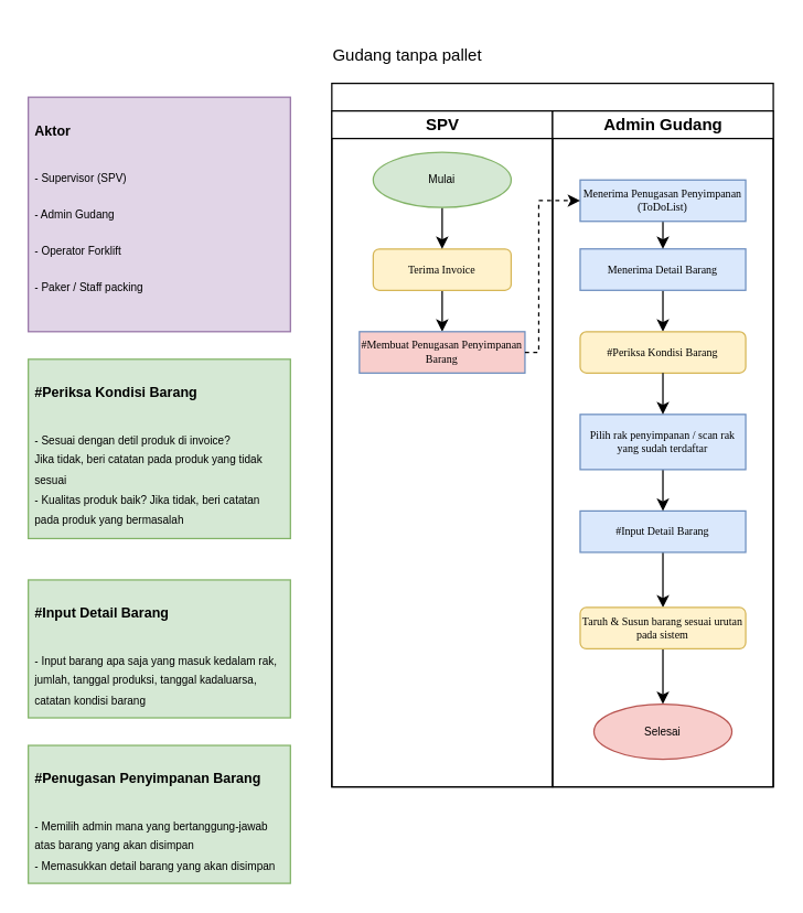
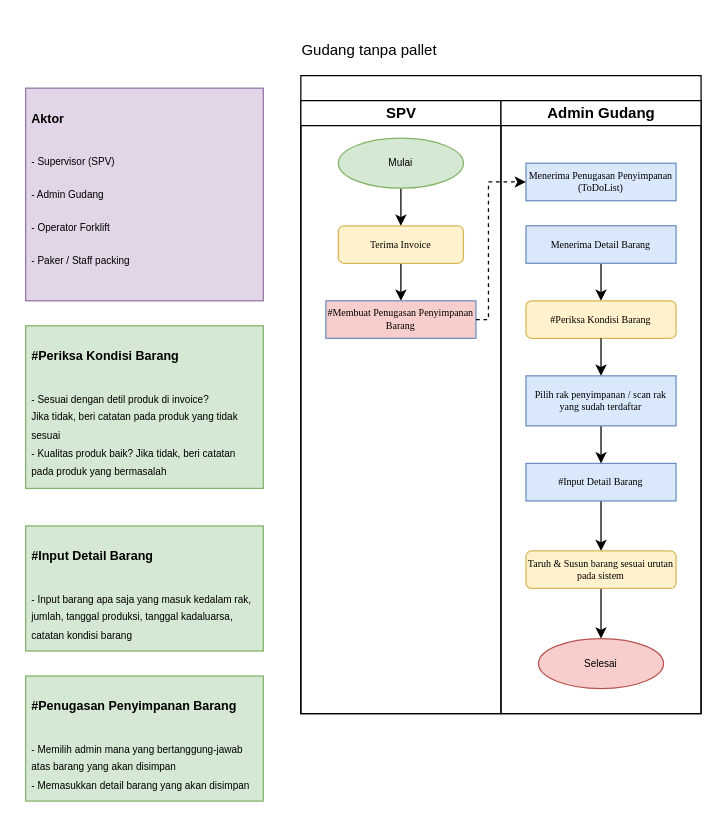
  <mxCell id="0" />
  <mxCell id="1" parent="0" />
  <mxCell id="2" value="" style="swimlane;html=1;childLayout=stackLayout;startSize=20;rounded=0;shadow=0;labelBackgroundColor=none;strokeWidth=1;fontFamily=Verdana;fontSize=8;align=center;" parent="1" vertex="1"><mxGeometry x="240" y="60" width="320" height="510" as="geometry" /></mxCell>
  <mxCell id="3" value="SPV" style="swimlane;html=1;startSize=20;" parent="2" vertex="1"><mxGeometry y="20" width="160" height="490" as="geometry" /></mxCell>
  <mxCell id="4" value="" style="edgeStyle=orthogonalEdgeStyle;rounded=0;orthogonalLoop=1;jettySize=auto;html=1;" parent="3" source="5" edge="1"><mxGeometry relative="1" as="geometry"><mxPoint x="80.029" y="160" as="targetPoint" /></mxGeometry></mxCell>
  <mxCell id="5" value="Terima Invoice" style="rounded=1;whiteSpace=wrap;html=1;shadow=0;labelBackgroundColor=none;strokeWidth=1;fontFamily=Verdana;fontSize=8;align=center;fillColor=#fff2cc;strokeColor=#d6b656;" parent="3" vertex="1"><mxGeometry x="30" y="100" width="100" height="30" as="geometry" /></mxCell>
  <mxCell id="6" value="" style="edgeStyle=orthogonalEdgeStyle;rounded=0;orthogonalLoop=1;jettySize=auto;html=1;fontSize=8;" parent="3" source="7" edge="1"><mxGeometry relative="1" as="geometry"><mxPoint x="80" y="100" as="targetPoint" /></mxGeometry></mxCell>
  <mxCell id="7" value="Mulai" style="ellipse;whiteSpace=wrap;html=1;fontSize=8;fillColor=#d5e8d4;strokeColor=#82b366;" parent="3" vertex="1"><mxGeometry x="30" y="30" width="100" height="40" as="geometry" /></mxCell>
  <mxCell id="8" value="&lt;font face=&quot;Verdana&quot;&gt;#Membuat Penugasan Penyimpanan Barang&lt;/font&gt;" style="rounded=0;whiteSpace=wrap;html=1;fontSize=8;fillColor=#f8cecc;strokeColor=#6c8ebf;" parent="3" vertex="1"><mxGeometry x="20" y="160" width="120" height="30" as="geometry" /></mxCell>
  <mxCell id="9" value="Admin Gudang" style="swimlane;html=1;startSize=20;" parent="2" vertex="1"><mxGeometry x="160" y="20" width="160" height="490" as="geometry" /></mxCell>
  <mxCell id="10" value="" style="edgeStyle=orthogonalEdgeStyle;rounded=0;orthogonalLoop=1;jettySize=auto;html=1;exitX=0.5;exitY=1;exitDx=0;exitDy=0;" parent="9" source="12" edge="1"><mxGeometry relative="1" as="geometry"><mxPoint x="80.029" y="135" as="sourcePoint" /><mxPoint x="80" y="160" as="targetPoint" /></mxGeometry></mxCell>
  <mxCell id="11" value="#Periksa Kondisi Barang" style="whiteSpace=wrap;html=1;fontSize=8;fontFamily=Verdana;rounded=1;shadow=0;labelBackgroundColor=none;strokeWidth=1;fillColor=#fff2cc;strokeColor=#d6b656;" parent="9" vertex="1"><mxGeometry x="20" y="160" width="120" height="30" as="geometry" /></mxCell>
  <mxCell id="12" value="&lt;span style=&quot;font-family: Verdana;&quot;&gt;Menerima Detail Barang&lt;/span&gt;" style="rounded=0;whiteSpace=wrap;html=1;fontSize=8;fillColor=#dae8fc;strokeColor=#6c8ebf;" parent="9" vertex="1"><mxGeometry x="20" y="100" width="120" height="30" as="geometry" /></mxCell>
  <mxCell id="13" value="" style="edgeStyle=orthogonalEdgeStyle;rounded=0;orthogonalLoop=1;jettySize=auto;html=1;fontSize=8;" parent="9" source="14" edge="1"><mxGeometry relative="1" as="geometry"><mxPoint x="80" y="360" as="targetPoint" /></mxGeometry></mxCell>
  <mxCell id="14" value="&lt;font face=&quot;Verdana&quot;&gt;#Input Detail Barang&lt;/font&gt;" style="rounded=0;whiteSpace=wrap;html=1;fontSize=8;fillColor=#dae8fc;strokeColor=#6c8ebf;" parent="9" vertex="1"><mxGeometry x="20" y="290" width="120" height="30" as="geometry" /></mxCell>
  <mxCell id="15" value="" style="edgeStyle=orthogonalEdgeStyle;rounded=0;orthogonalLoop=1;jettySize=auto;html=1;fontSize=8;" parent="9" source="16" edge="1"><mxGeometry relative="1" as="geometry"><mxPoint x="80" y="430" as="targetPoint" /></mxGeometry></mxCell>
  <mxCell id="16" value="Taruh &amp;amp; Susun barang sesuai urutan pada sistem" style="whiteSpace=wrap;html=1;fontSize=8;fontFamily=Verdana;rounded=1;shadow=0;labelBackgroundColor=none;strokeWidth=1;fillColor=#fff2cc;strokeColor=#d6b656;" parent="9" vertex="1"><mxGeometry x="20" y="360" width="120" height="30" as="geometry" /></mxCell>
- <mxCell id="17" style="edgeStyle=orthogonalEdgeStyle;rounded=0;orthogonalLoop=1;jettySize=auto;html=1;exitX=0.5;exitY=1;exitDx=0;exitDy=0;entryX=0.5;entryY=0;entryDx=0;entryDy=0;fontSize=10;" parent="9" source="18" target="12" edge="1"><mxGeometry relative="1" as="geometry" /></mxCell>
  <mxCell id="18" value="&lt;span style=&quot;font-family: Verdana;&quot;&gt;Menerima Penugasan Penyimpanan&lt;/span&gt;&lt;br style=&quot;font-family: Verdana;&quot;&gt;&lt;span style=&quot;font-family: Verdana;&quot;&gt;(ToDoList)&lt;/span&gt;" style="rounded=0;whiteSpace=wrap;html=1;fontSize=8;fillColor=#dae8fc;strokeColor=#6c8ebf;" parent="9" vertex="1"><mxGeometry x="20" y="50" width="120" height="30" as="geometry" /></mxCell>
  <mxCell id="19" style="edgeStyle=orthogonalEdgeStyle;rounded=0;orthogonalLoop=1;jettySize=auto;html=1;exitX=0.5;exitY=1;exitDx=0;exitDy=0;entryX=0.5;entryY=0;entryDx=0;entryDy=0;" parent="9" source="20" target="14" edge="1"><mxGeometry relative="1" as="geometry" /></mxCell>
  <mxCell id="20" value="&lt;span style=&quot;font-family: Verdana;&quot;&gt;Pilih rak penyimpanan / scan rak yang sudah terdaftar&lt;/span&gt;" style="rounded=0;whiteSpace=wrap;html=1;fontSize=8;fillColor=#dae8fc;strokeColor=#6c8ebf;" parent="9" vertex="1"><mxGeometry x="20" y="220" width="120" height="40" as="geometry" /></mxCell>
  <mxCell id="21" value="Selesai" style="ellipse;whiteSpace=wrap;html=1;fontSize=8;fillColor=#f8cecc;strokeColor=#b85450;" parent="9" vertex="1"><mxGeometry x="30" y="430" width="100" height="40" as="geometry" /></mxCell>
  <mxCell id="22" value="" style="endArrow=classic;html=1;rounded=0;fontSize=8;exitX=1;exitY=0.5;exitDx=0;exitDy=0;entryX=0;entryY=0.5;entryDx=0;entryDy=0;dashed=1;" parent="2" source="8" target="18" edge="1"><mxGeometry width="50" height="50" relative="1" as="geometry"><mxPoint x="210" y="200" as="sourcePoint" /><mxPoint x="180" y="137.5" as="targetPoint" /><Array as="points"><mxPoint x="150" y="195" /><mxPoint x="150" y="85" /></Array></mxGeometry></mxCell>
  <mxCell id="23" value="&lt;h1&gt;&lt;font style=&quot;font-size: 10px;&quot;&gt;#Periksa Kondisi Barang&lt;/font&gt;&lt;/h1&gt;&lt;div&gt;&lt;font style=&quot;font-size: 8px;&quot;&gt;- Sesuai dengan detil produk di invoice?&lt;/font&gt;&lt;/div&gt;&lt;span style=&quot;font-size: 8px;&quot;&gt;Jika tidak, beri catatan pada produk yang tidak sesuai&lt;/span&gt;&lt;div&gt;&lt;font style=&quot;font-size: 8px;&quot;&gt;- Kualitas produk baik? Jika tidak, beri catatan pada produk yang bermasalah&lt;/font&gt;&lt;/div&gt;" style="text;html=1;strokeColor=#82b366;fillColor=#d5e8d4;spacing=5;spacingTop=-20;whiteSpace=wrap;overflow=hidden;rounded=0;" parent="1" vertex="1"><mxGeometry x="20" y="260" width="190" height="130" as="geometry" /></mxCell>
  <mxCell id="24" value="" style="edgeStyle=orthogonalEdgeStyle;rounded=0;orthogonalLoop=1;jettySize=auto;html=1;fontSize=8;" parent="1" source="11" edge="1"><mxGeometry relative="1" as="geometry"><mxPoint x="480" y="300" as="targetPoint" /></mxGeometry></mxCell>
  <mxCell id="25" value="&lt;h1&gt;&lt;font style=&quot;font-size: 10px;&quot;&gt;#Input Detail Barang&lt;/font&gt;&lt;/h1&gt;&lt;div&gt;&lt;font style=&quot;font-size: 8px;&quot;&gt;- Input barang apa saja yang masuk kedalam rak, jumlah, tanggal produksi, tanggal kadaluarsa, catatan kondisi barang&lt;br&gt;&lt;/font&gt;&lt;/div&gt;" style="text;html=1;strokeColor=#82b366;fillColor=#d5e8d4;spacing=5;spacingTop=-20;whiteSpace=wrap;overflow=hidden;rounded=0;" parent="1" vertex="1"><mxGeometry x="20" y="420" width="190" height="100" as="geometry" /></mxCell>
  <mxCell id="26" value="&lt;h1&gt;&lt;font style=&quot;font-size: 10px;&quot;&gt;Aktor&lt;/font&gt;&lt;/h1&gt;&lt;p&gt;&lt;font style=&quot;font-size: 8px;&quot;&gt;- Supervisor (SPV)&lt;/font&gt;&lt;/p&gt;&lt;p&gt;&lt;font style=&quot;font-size: 8px;&quot;&gt;- Admin Gudang&lt;/font&gt;&lt;/p&gt;&lt;p&gt;&lt;font style=&quot;font-size: 8px;&quot;&gt;- Operator Forklift&lt;/font&gt;&lt;/p&gt;&lt;p&gt;&lt;font style=&quot;font-size: 8px;&quot;&gt;- Paker / Staff packing&lt;/font&gt;&lt;/p&gt;" style="text;html=1;strokeColor=#9673a6;fillColor=#e1d5e7;spacing=5;spacingTop=-20;whiteSpace=wrap;overflow=hidden;rounded=0;" parent="1" vertex="1"><mxGeometry x="20" y="70" width="190" height="170" as="geometry" /></mxCell>
  <mxCell id="27" value="&lt;h1&gt;&lt;font style=&quot;font-size: 10px;&quot;&gt;#Penugasan Penyimpanan Barang&lt;/font&gt;&lt;/h1&gt;&lt;div&gt;&lt;font style=&quot;font-size: 8px;&quot;&gt;- Memilih admin mana yang bertanggung-jawab atas barang yang akan disimpan&lt;br&gt;&lt;/font&gt;&lt;/div&gt;&lt;div&gt;&lt;font style=&quot;font-size: 8px;&quot;&gt;- Memasukkan detail barang yang akan disimpan&lt;/font&gt;&lt;/div&gt;" style="text;html=1;strokeColor=#82b366;fillColor=#d5e8d4;spacing=5;spacingTop=-20;whiteSpace=wrap;overflow=hidden;rounded=0;" parent="1" vertex="1"><mxGeometry x="20" y="540" width="190" height="100" as="geometry" /></mxCell>
  <mxCell id="28" value="Gudang tanpa pallet" style="text;html=1;strokeColor=none;fillColor=none;align=center;verticalAlign=middle;whiteSpace=wrap;rounded=0;" parent="1" vertex="1"><mxGeometry x="190" width="210" height="40" as="geometry" y="20" /></mxCell>
